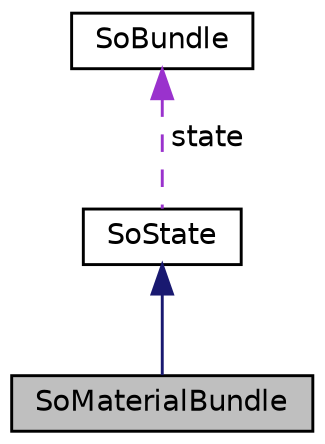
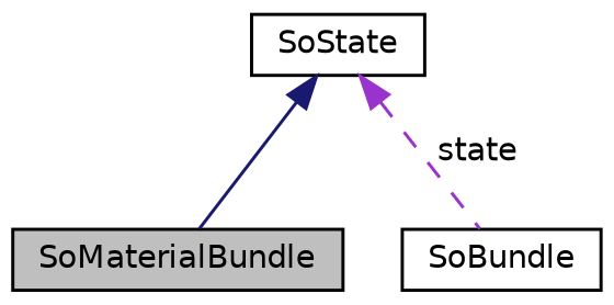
  digraph {
    node [color=black fillcolor=white fontname=Helvetica fontsize=10 shape=record style=filled]
    edge [dir=back fontname=Helvetica fontsize=10 labelfontname=Helvetica labelfontsize=10]
    n1 [fillcolor=grey75 fontcolor=black height=0.2 label=SoMaterialBundle width=0.4]
    n2 [height=0.2 label=SoBundle width=0.4]
    n3 [height=0.2 label=SoState width=0.4]
    n3 -> n1 [color=midnightblue style=solid]
-   n2 -> n3 [color=darkorchid3 label=" state" style=dashed]
+   n3 -> n2 [color=darkorchid3 label=" state" style=dashed]
  }
